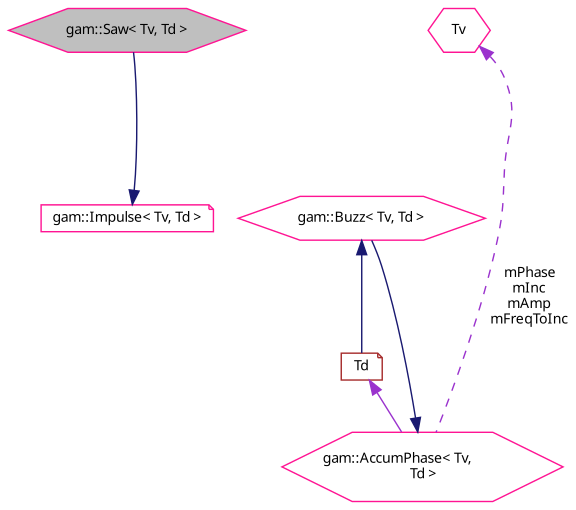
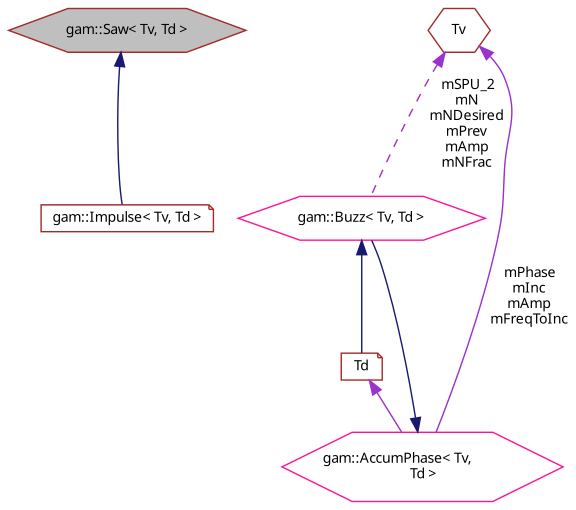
  digraph {
    node [color=deeppink fontname="FreeSans.ttf" fontsize=10 shape=hexagon]
    edge [color=midnightblue dir=back fontname="FreeSans.ttf" fontsize=10 labelfontname="FreeSans.ttf" labelfontsize=10 style=solid]
-   n1 [fillcolor=grey75 fontcolor=black height=0.2 label="gam::Saw\< Tv, Td \>" style=filled width=0.4]
-   n2 [height=0.2 label="gam::Impulse\< Tv, Td \>" shape=note width=0.4]
+   n1 [color=brown fillcolor=grey75 fontcolor=black height=0.2 label="gam::Saw\< Tv, Td \>" style=filled width=0.4]
+   n2 [color=brown height=0.2 label="gam::Impulse\< Tv, Td \>" shape=note width=0.4]
    n3 [height=0.2 label="gam::Buzz\< Tv, Td \>" width=0.4]
    n4 [color=brown height=0.2 label=Td shape=note width=0.4]
    n5 [height=0.2 label="gam::AccumPhase\< Tv,\l Td \>" width=0.4]
-   n6 [height=0.2 label=Tv width=0.4]
-   n2 -> n1
+   n6 [color=brown height=0.2 label=Tv width=0.4]
+   n1 -> n2
    n3 -> n4
    n4 -> n5 [color=darkorchid3]
    n5 -> n3
-   n6 -> n5 [color=darkorchid3 label=" mPhase\nmInc\nmAmp\nmFreqToInc" style=dashed]
+   n6 -> n3 [color=darkorchid3 label=" mSPU_2\nmN\nmNDesired\nmPrev\nmAmp\nmNFrac" style=dashed]
+   n6 -> n5 [color=darkorchid3 label=" mPhase\nmInc\nmAmp\nmFreqToInc"]
  }
